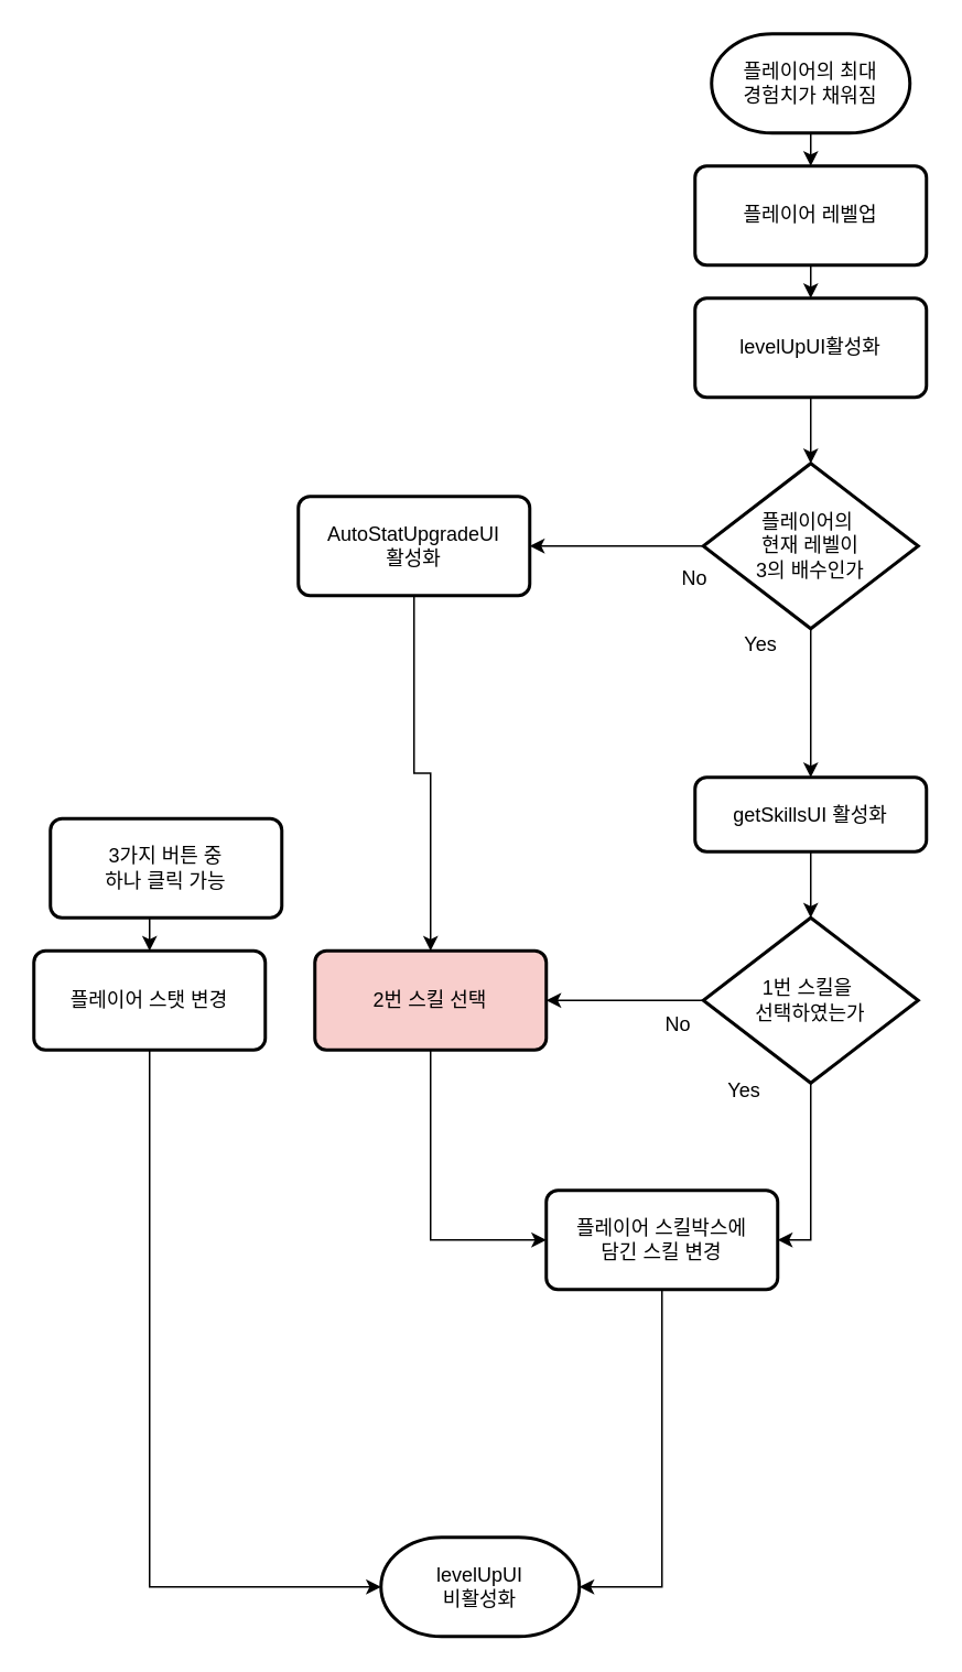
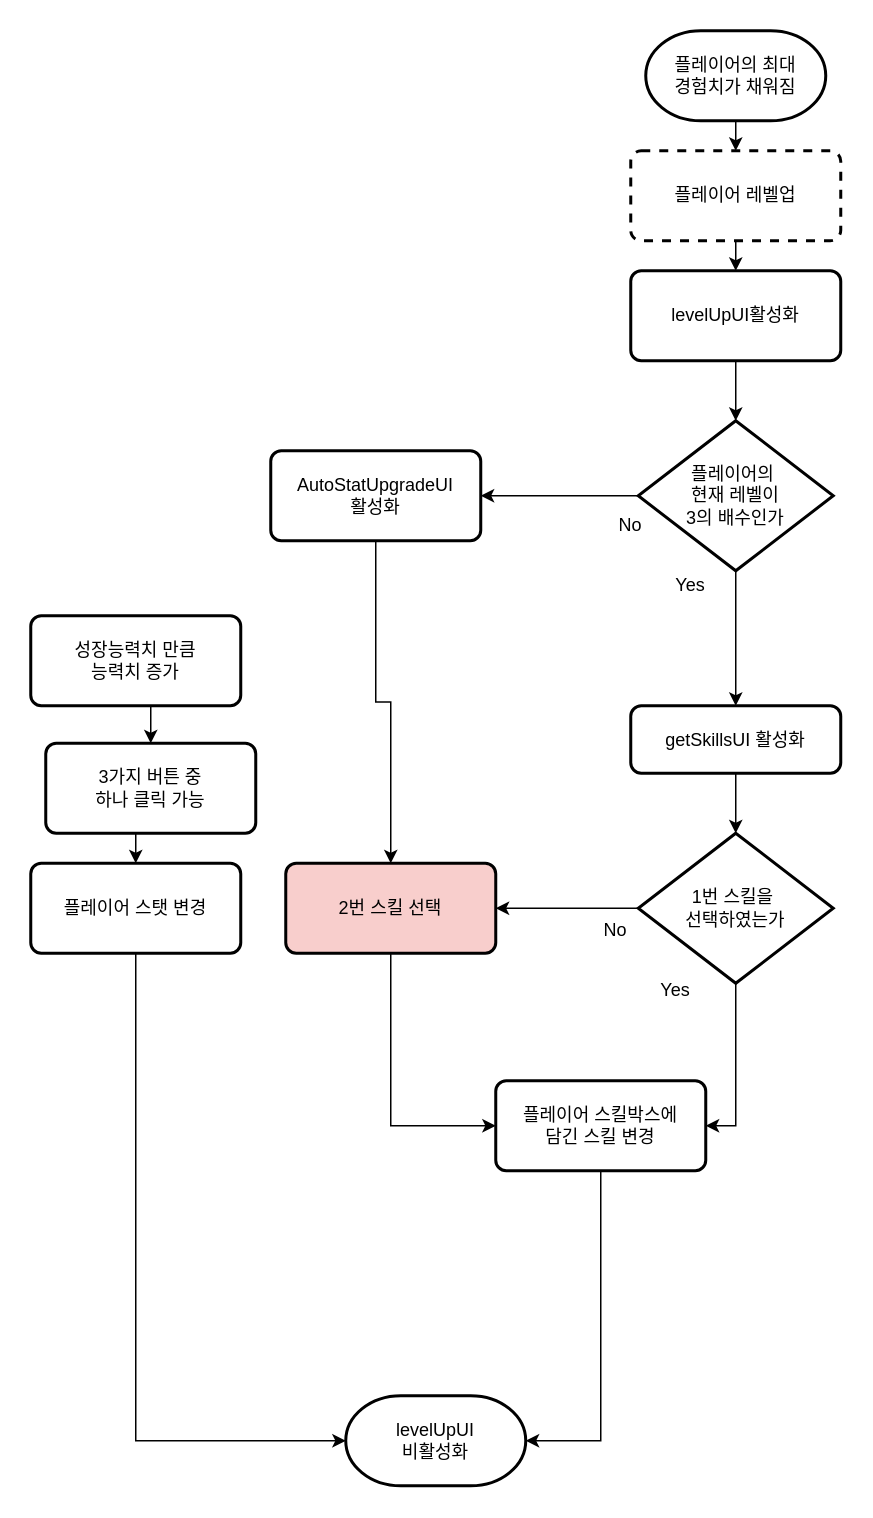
  <mxCell id="0" />
  <mxCell id="1" parent="0" />
  <mxCell id="2" style="edgeStyle=orthogonalEdgeStyle;rounded=0;orthogonalLoop=1;jettySize=auto;html=1;exitX=0.5;exitY=1;exitDx=0;exitDy=0;exitPerimeter=0;entryX=0.5;entryY=0;entryDx=0;entryDy=0;" edge="1" parent="1" source="3" target="8"><mxGeometry relative="1" as="geometry" /></mxCell>
  <mxCell id="3" value="플레이어의 최대 &lt;br&gt;경험치가 채워짐" style="strokeWidth=2;html=1;shape=mxgraph.flowchart.terminator;whiteSpace=wrap;" vertex="1" parent="1"><mxGeometry x="430" width="120" height="60" as="geometry" y="20" /></mxCell>
  <mxCell id="4" style="edgeStyle=orthogonalEdgeStyle;rounded=0;orthogonalLoop=1;jettySize=auto;html=1;exitX=0.5;exitY=1;exitDx=0;exitDy=0;exitPerimeter=0;entryX=0.5;entryY=0;entryDx=0;entryDy=0;" edge="1" parent="1" source="6" target="12"><mxGeometry relative="1" as="geometry" /></mxCell>
  <mxCell id="5" style="edgeStyle=orthogonalEdgeStyle;rounded=0;orthogonalLoop=1;jettySize=auto;html=1;exitX=0;exitY=0.5;exitDx=0;exitDy=0;exitPerimeter=0;" edge="1" parent="1" source="6" target="14"><mxGeometry relative="1" as="geometry" /></mxCell>
  <mxCell id="6" value="플레이어의&amp;nbsp;&lt;br&gt;현재 레벨이&lt;br&gt;3의 배수인가" style="strokeWidth=2;html=1;shape=mxgraph.flowchart.decision;whiteSpace=wrap;" vertex="1" parent="1"><mxGeometry x="425" y="280" width="130" height="100" as="geometry" /></mxCell>
  <mxCell id="7" style="edgeStyle=orthogonalEdgeStyle;rounded=0;orthogonalLoop=1;jettySize=auto;html=1;exitX=0.5;exitY=1;exitDx=0;exitDy=0;entryX=0.5;entryY=0;entryDx=0;entryDy=0;" edge="1" parent="1" source="8" target="27"><mxGeometry relative="1" as="geometry" /></mxCell>
- <mxCell id="8" value="플레이어 레벨업" style="rounded=1;whiteSpace=wrap;html=1;absoluteArcSize=1;arcSize=14;strokeWidth=2;" vertex="1" parent="1"><mxGeometry x="420" y="100" width="140" height="60" as="geometry" /></mxCell>
+ <mxCell id="8" value="플레이어 레벨업" style="rounded=1;whiteSpace=wrap;html=1;absoluteArcSize=1;arcSize=14;strokeWidth=2;dashed=1;" vertex="1" parent="1"><mxGeometry x="420" y="100" width="140" height="60" as="geometry" /></mxCell>
  <mxCell id="9" value="Yes" style="text;html=1;strokeColor=none;fillColor=none;align=center;verticalAlign=middle;whiteSpace=wrap;rounded=0;" vertex="1" parent="1"><mxGeometry x="440" y="380" width="40" height="20" as="geometry" /></mxCell>
  <mxCell id="10" value="No" style="text;html=1;strokeColor=none;fillColor=none;align=center;verticalAlign=middle;whiteSpace=wrap;rounded=0;" vertex="1" parent="1"><mxGeometry x="400" y="340" width="40" height="20" as="geometry" /></mxCell>
  <mxCell id="11" style="edgeStyle=orthogonalEdgeStyle;rounded=0;orthogonalLoop=1;jettySize=auto;html=1;exitX=0.5;exitY=1;exitDx=0;exitDy=0;entryX=0.5;entryY=0;entryDx=0;entryDy=0;entryPerimeter=0;" edge="1" parent="1" source="12" target="17"><mxGeometry relative="1" as="geometry" /></mxCell>
  <mxCell id="12" value="getSkillsUI 활성화" style="rounded=1;whiteSpace=wrap;html=1;absoluteArcSize=1;arcSize=14;strokeWidth=2;" vertex="1" parent="1"><mxGeometry x="420" y="470" width="140" height="45" as="geometry" /></mxCell>
  <mxCell id="13" style="edgeStyle=orthogonalEdgeStyle;rounded=0;orthogonalLoop=1;jettySize=auto;html=1;exitX=0.5;exitY=1;exitDx=0;exitDy=0;" edge="1" parent="1" source="14" target="21"><mxGeometry relative="1" as="geometry" /></mxCell>
  <mxCell id="14" value="AutoStatUpgradeUI&lt;br&gt;활성화" style="rounded=1;whiteSpace=wrap;html=1;absoluteArcSize=1;arcSize=14;strokeWidth=2;" vertex="1" parent="1"><mxGeometry x="180" y="300" width="140" height="60" as="geometry" /></mxCell>
  <mxCell id="15" style="edgeStyle=orthogonalEdgeStyle;rounded=0;orthogonalLoop=1;jettySize=auto;html=1;exitX=0.5;exitY=1;exitDx=0;exitDy=0;exitPerimeter=0;entryX=1;entryY=0.5;entryDx=0;entryDy=0;" edge="1" parent="1" source="17" target="29"><mxGeometry relative="1" as="geometry"><mxPoint x="460" y="800" as="targetPoint" /></mxGeometry></mxCell>
  <mxCell id="16" style="edgeStyle=orthogonalEdgeStyle;rounded=0;orthogonalLoop=1;jettySize=auto;html=1;exitX=0;exitY=0.5;exitDx=0;exitDy=0;exitPerimeter=0;entryX=1;entryY=0.5;entryDx=0;entryDy=0;" edge="1" parent="1" source="17" target="21"><mxGeometry relative="1" as="geometry" /></mxCell>
  <mxCell id="17" value="1번 스킬을&amp;nbsp;&lt;br&gt;선택하였는가" style="strokeWidth=2;html=1;shape=mxgraph.flowchart.decision;whiteSpace=wrap;" vertex="1" parent="1"><mxGeometry x="425" y="555" width="130" height="100" as="geometry" /></mxCell>
  <mxCell id="18" value="Yes" style="text;html=1;strokeColor=none;fillColor=none;align=center;verticalAlign=middle;whiteSpace=wrap;rounded=0;" vertex="1" parent="1"><mxGeometry x="430" y="650" width="40" height="20" as="geometry" /></mxCell>
  <mxCell id="19" value="No" style="text;html=1;strokeColor=none;fillColor=none;align=center;verticalAlign=middle;whiteSpace=wrap;rounded=0;" vertex="1" parent="1"><mxGeometry x="390" y="610" width="40" height="20" as="geometry" /></mxCell>
  <mxCell id="20" style="edgeStyle=orthogonalEdgeStyle;rounded=0;orthogonalLoop=1;jettySize=auto;html=1;exitX=0.5;exitY=1;exitDx=0;exitDy=0;entryX=0;entryY=0.5;entryDx=0;entryDy=0;" edge="1" parent="1" source="21" target="29"><mxGeometry relative="1" as="geometry"><mxPoint x="340" y="800" as="targetPoint" /></mxGeometry></mxCell>
  <mxCell id="21" value="2번 스킬 선택" style="rounded=1;whiteSpace=wrap;html=1;absoluteArcSize=1;arcSize=14;strokeWidth=2;fillColor=#f8cecc;" vertex="1" parent="1"><mxGeometry x="190" y="575" width="140" height="60" as="geometry" /></mxCell>
  <mxCell id="22" style="edgeStyle=orthogonalEdgeStyle;rounded=0;orthogonalLoop=1;jettySize=auto;html=1;exitX=0.5;exitY=1;exitDx=0;exitDy=0;entryX=0.5;entryY=0;entryDx=0;entryDy=0;" edge="1" parent="1" source="23" target="31"><mxGeometry relative="1" as="geometry" /></mxCell>
  <mxCell id="23" value="3가지 버튼 중&lt;br&gt;하나 클릭 가능" style="rounded=1;whiteSpace=wrap;html=1;absoluteArcSize=1;arcSize=14;strokeWidth=2;" vertex="1" parent="1"><mxGeometry x="30" y="495" width="140" height="60" as="geometry" /></mxCell>
+ <mxCell id="24" style="edgeStyle=orthogonalEdgeStyle;rounded=0;orthogonalLoop=1;jettySize=auto;html=1;exitX=0.5;exitY=1;exitDx=0;exitDy=0;entryX=0.5;entryY=0;entryDx=0;entryDy=0;" edge="1" parent="1" source="25" target="23"><mxGeometry relative="1" as="geometry" /></mxCell>
+ <mxCell id="25" value="성장능력치 만큼&lt;br&gt;능력치 증가" style="rounded=1;whiteSpace=wrap;html=1;absoluteArcSize=1;arcSize=14;strokeWidth=2;" vertex="1" parent="1"><mxGeometry x="20" y="410" width="140" height="60" as="geometry" /></mxCell>
  <mxCell id="26" style="edgeStyle=orthogonalEdgeStyle;rounded=0;orthogonalLoop=1;jettySize=auto;html=1;exitX=0.5;exitY=1;exitDx=0;exitDy=0;entryX=0.5;entryY=0;entryDx=0;entryDy=0;entryPerimeter=0;" edge="1" parent="1" source="27" target="6"><mxGeometry relative="1" as="geometry" /></mxCell>
  <mxCell id="27" value="levelUpUI활성화" style="rounded=1;whiteSpace=wrap;html=1;absoluteArcSize=1;arcSize=14;strokeWidth=2;" vertex="1" parent="1"><mxGeometry x="420" y="180" width="140" height="60" as="geometry" /></mxCell>
  <mxCell id="28" style="edgeStyle=orthogonalEdgeStyle;rounded=0;orthogonalLoop=1;jettySize=auto;html=1;exitX=0.5;exitY=1;exitDx=0;exitDy=0;entryX=1;entryY=0.5;entryDx=0;entryDy=0;entryPerimeter=0;" edge="1" parent="1" source="29" target="32"><mxGeometry relative="1" as="geometry" /></mxCell>
  <mxCell id="29" value="플레이어 스킬박스에&lt;br&gt;담긴 스킬 변경" style="rounded=1;whiteSpace=wrap;html=1;absoluteArcSize=1;arcSize=14;strokeWidth=2;" vertex="1" parent="1"><mxGeometry x="330" y="720" width="140" height="60" as="geometry" /></mxCell>
  <mxCell id="30" style="edgeStyle=orthogonalEdgeStyle;rounded=0;orthogonalLoop=1;jettySize=auto;html=1;exitX=0.5;exitY=1;exitDx=0;exitDy=0;entryX=0;entryY=0.5;entryDx=0;entryDy=0;entryPerimeter=0;" edge="1" parent="1" source="31" target="32"><mxGeometry relative="1" as="geometry" /></mxCell>
  <mxCell id="31" value="플레이어 스탯 변경" style="rounded=1;whiteSpace=wrap;html=1;absoluteArcSize=1;arcSize=14;strokeWidth=2;" vertex="1" parent="1"><mxGeometry x="20" y="575" width="140" height="60" as="geometry" /></mxCell>
  <mxCell id="32" value="levelUpUI&lt;br&gt;비활성화" style="strokeWidth=2;html=1;shape=mxgraph.flowchart.terminator;whiteSpace=wrap;" vertex="1" parent="1"><mxGeometry x="230" y="930" width="120" height="60" as="geometry" /></mxCell>
